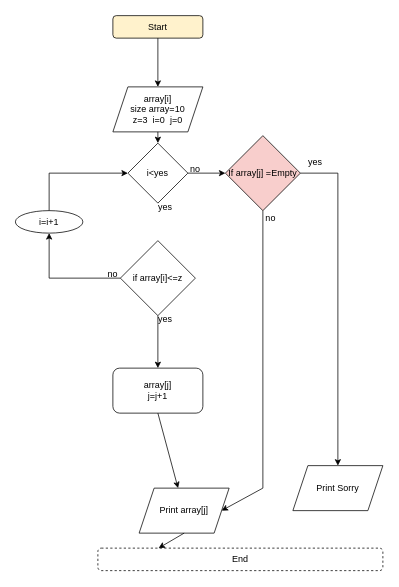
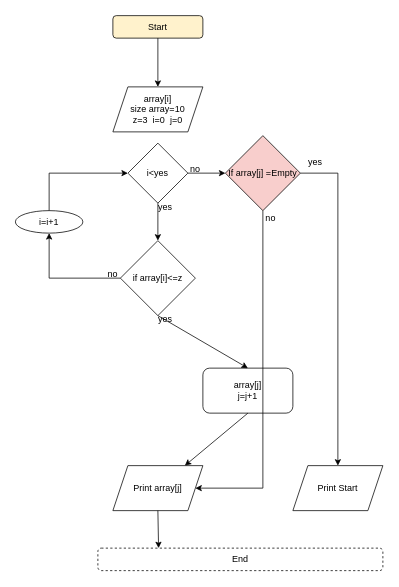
  <mxCell id="0" />
  <mxCell id="1" parent="0" />
- <mxCell id="2" value="array[j]&lt;br&gt;j=j+1" style="rounded=1;whiteSpace=wrap;html=1;" vertex="1" parent="1"><mxGeometry x="150" y="490" width="120" height="60" as="geometry" /></mxCell>
+ <mxCell id="2" value="array[j]&lt;br&gt;j=j+1" style="rounded=1;whiteSpace=wrap;html=1;" vertex="1" parent="1"><mxGeometry x="270" y="490" width="120" height="60" as="geometry" /></mxCell>
  <mxCell id="3" value="array[i]&lt;br&gt;size array=10&lt;br&gt;z=3&amp;nbsp; i=0&amp;nbsp; j=0" style="shape=parallelogram;perimeter=parallelogramPerimeter;whiteSpace=wrap;html=1;fixedSize=1;" vertex="1" parent="1"><mxGeometry x="150" y="115" width="120" height="60" as="geometry" /></mxCell>
  <mxCell id="4" value="Start" style="rounded=1;whiteSpace=wrap;html=1;fillColor=#fff2cc;" vertex="1" parent="1"><mxGeometry x="150" y="20" width="120" height="30" as="geometry" /></mxCell>
  <mxCell id="5" value="if array[i]&amp;lt;=z" style="rhombus;whiteSpace=wrap;html=1;" vertex="1" parent="1"><mxGeometry x="160" y="320" width="100" height="100" as="geometry" /></mxCell>
  <mxCell id="6" value="i&amp;lt;yes" style="rhombus;whiteSpace=wrap;html=1;" vertex="1" parent="1"><mxGeometry x="170" y="190" width="80" height="80" as="geometry" /></mxCell>
  <mxCell id="7" value="" style="endArrow=classic;html=1;rounded=0;exitX=0.5;exitY=1;exitDx=0;exitDy=0;entryX=0.5;entryY=0;entryDx=0;entryDy=0;" edge="1" parent="1" source="4" target="3"><mxGeometry width="50" height="50" relative="1" as="geometry"><mxPoint x="220" y="400" as="sourcePoint" /><mxPoint x="270" y="350" as="targetPoint" /></mxGeometry></mxCell>
- <mxCell id="8" value="" style="endArrow=classic;html=1;rounded=0;exitX=0.5;exitY=1;exitDx=0;exitDy=0;entryX=0.5;entryY=0;entryDx=0;entryDy=0;" edge="1" parent="1" source="3" target="6"><mxGeometry width="50" height="50" relative="1" as="geometry"><mxPoint x="220" y="400" as="sourcePoint" /><mxPoint x="270" y="350" as="targetPoint" /></mxGeometry></mxCell>
  <mxCell id="9" value="i=i+1" style="ellipse;whiteSpace=wrap;html=1;" vertex="1" parent="1"><mxGeometry x="20" y="280" width="90" height="30" as="geometry" /></mxCell>
  <mxCell id="10" value="" style="endArrow=classic;html=1;rounded=0;exitX=0;exitY=0.5;exitDx=0;exitDy=0;entryX=0.5;entryY=1;entryDx=0;entryDy=0;" edge="1" parent="1" source="5" target="9"><mxGeometry width="50" height="50" relative="1" as="geometry"><mxPoint x="220" y="400" as="sourcePoint" /><mxPoint x="270" y="350" as="targetPoint" /><Array as="points"><mxPoint x="65" y="370" /></Array></mxGeometry></mxCell>
  <mxCell id="11" value="" style="endArrow=classic;html=1;rounded=0;exitX=0.5;exitY=0;exitDx=0;exitDy=0;entryX=0;entryY=0.5;entryDx=0;entryDy=0;" edge="1" parent="1" source="9" target="6"><mxGeometry width="50" height="50" relative="1" as="geometry"><mxPoint x="220" y="400" as="sourcePoint" /><mxPoint x="270" y="350" as="targetPoint" /><Array as="points"><mxPoint x="65" y="230" /></Array></mxGeometry></mxCell>
+ <mxCell id="12" value="" style="endArrow=classic;html=1;rounded=0;exitX=0.5;exitY=1;exitDx=0;exitDy=0;entryX=0.5;entryY=0;entryDx=0;entryDy=0;" edge="1" parent="1" source="6" target="5"><mxGeometry width="50" height="50" relative="1" as="geometry"><mxPoint x="220" y="400" as="sourcePoint" /><mxPoint x="270" y="350" as="targetPoint" /></mxGeometry></mxCell>
  <mxCell id="13" value="End" style="rounded=1;whiteSpace=wrap;html=1;dashed=1;" vertex="1" parent="1"><mxGeometry x="130" y="730" width="380" height="30" as="geometry" /></mxCell>
- <mxCell id="14" value="Print array[j]" style="shape=parallelogram;perimeter=parallelogramPerimeter;whiteSpace=wrap;html=1;fixedSize=1;" vertex="1" parent="1"><mxGeometry x="185" y="650" width="120" height="60" as="geometry" /></mxCell>
+ <mxCell id="14" value="Print array[j]" style="shape=parallelogram;perimeter=parallelogramPerimeter;whiteSpace=wrap;html=1;fixedSize=1;" vertex="1" parent="1"><mxGeometry x="150" y="620" width="120" height="60" as="geometry" /></mxCell>
  <mxCell id="15" value="" style="endArrow=classic;html=1;rounded=0;exitX=0.5;exitY=1;exitDx=0;exitDy=0;" edge="1" parent="1" source="2" target="14"><mxGeometry width="50" height="50" relative="1" as="geometry"><mxPoint x="220" y="400" as="sourcePoint" /><mxPoint x="270" y="350" as="targetPoint" /></mxGeometry></mxCell>
  <mxCell id="16" value="" style="endArrow=classic;html=1;rounded=0;exitX=0.5;exitY=1;exitDx=0;exitDy=0;entryX=0.5;entryY=0;entryDx=0;entryDy=0;" edge="1" parent="1" source="5" target="2"><mxGeometry width="50" height="50" relative="1" as="geometry"><mxPoint x="220" y="400" as="sourcePoint" /><mxPoint x="270" y="350" as="targetPoint" /></mxGeometry></mxCell>
  <mxCell id="17" value="yes" style="text;html=1;strokeColor=none;fillColor=none;align=center;verticalAlign=middle;whiteSpace=wrap;rounded=0;" vertex="1" parent="1"><mxGeometry x="190" y="260" width="60" height="30" as="geometry" /></mxCell>
  <mxCell id="18" value="no" style="text;html=1;strokeColor=none;fillColor=none;align=center;verticalAlign=middle;whiteSpace=wrap;rounded=0;" vertex="1" parent="1"><mxGeometry x="230" y="210" width="60" height="30" as="geometry" /></mxCell>
  <mxCell id="19" value="no" style="text;html=1;strokeColor=none;fillColor=none;align=center;verticalAlign=middle;whiteSpace=wrap;rounded=0;" vertex="1" parent="1"><mxGeometry x="120" y="350" width="60" height="30" as="geometry" /></mxCell>
  <mxCell id="20" value="yes" style="text;html=1;strokeColor=none;fillColor=none;align=center;verticalAlign=middle;whiteSpace=wrap;rounded=0;" vertex="1" parent="1"><mxGeometry x="190" y="410" width="60" height="30" as="geometry" /></mxCell>
  <mxCell id="21" value="" style="endArrow=classic;html=1;rounded=0;exitX=1;exitY=0.5;exitDx=0;exitDy=0;entryX=0;entryY=0.5;entryDx=0;entryDy=0;" edge="1" parent="1" source="6" target="22"><mxGeometry width="50" height="50" relative="1" as="geometry"><mxPoint x="250" y="230" as="sourcePoint" /><mxPoint x="450" y="730" as="targetPoint" /><Array as="points" /></mxGeometry></mxCell>
  <mxCell id="22" value="If array[j] =Empty" style="rhombus;whiteSpace=wrap;html=1;fillColor=#f8cecc;" vertex="1" parent="1"><mxGeometry x="300" y="180" width="100" height="100" as="geometry" /></mxCell>
- <mxCell id="23" value="Print Sorry" style="shape=parallelogram;perimeter=parallelogramPerimeter;whiteSpace=wrap;html=1;fixedSize=1;" vertex="1" parent="1"><mxGeometry x="390" y="620" width="120" height="60" as="geometry" /></mxCell>
+ <mxCell id="23" value="Print Start" style="shape=parallelogram;perimeter=parallelogramPerimeter;whiteSpace=wrap;html=1;fixedSize=1;" vertex="1" parent="1"><mxGeometry x="390" y="620" width="120" height="60" as="geometry" /></mxCell>
  <mxCell id="24" value="" style="endArrow=classic;html=1;rounded=0;exitX=0.5;exitY=1;exitDx=0;exitDy=0;entryX=0.213;entryY=0;entryDx=0;entryDy=0;entryPerimeter=0;" edge="1" parent="1" source="14" target="13"><mxGeometry width="50" height="50" relative="1" as="geometry"><mxPoint x="220" y="400" as="sourcePoint" /><mxPoint x="270" y="350" as="targetPoint" /></mxGeometry></mxCell>
  <mxCell id="25" value="" style="endArrow=classic;html=1;rounded=0;exitX=1;exitY=0.5;exitDx=0;exitDy=0;entryX=0.5;entryY=0;entryDx=0;entryDy=0;" edge="1" parent="1" source="22" target="23"><mxGeometry width="50" height="50" relative="1" as="geometry"><mxPoint x="220" y="400" as="sourcePoint" /><mxPoint x="270" y="350" as="targetPoint" /><Array as="points"><mxPoint x="450" y="230" /></Array></mxGeometry></mxCell>
  <mxCell id="26" value="yes" style="text;html=1;strokeColor=none;fillColor=none;align=center;verticalAlign=middle;whiteSpace=wrap;rounded=0;" vertex="1" parent="1"><mxGeometry x="390" y="200" width="60" height="30" as="geometry" /></mxCell>
  <mxCell id="27" value="" style="endArrow=classic;html=1;rounded=0;entryX=1;entryY=0.5;entryDx=0;entryDy=0;exitX=0.5;exitY=1;exitDx=0;exitDy=0;" edge="1" parent="1" source="22" target="14"><mxGeometry width="50" height="50" relative="1" as="geometry"><mxPoint x="220" y="400" as="sourcePoint" /><mxPoint x="270" y="350" as="targetPoint" /><Array as="points"><mxPoint x="350" y="650" /></Array></mxGeometry></mxCell>
  <mxCell id="28" value="no" style="text;html=1;align=center;verticalAlign=middle;resizable=0;points=[];autosize=1;strokeColor=none;fillColor=none;" vertex="1" parent="1"><mxGeometry x="340" y="275" width="40" height="30" as="geometry" /></mxCell>
